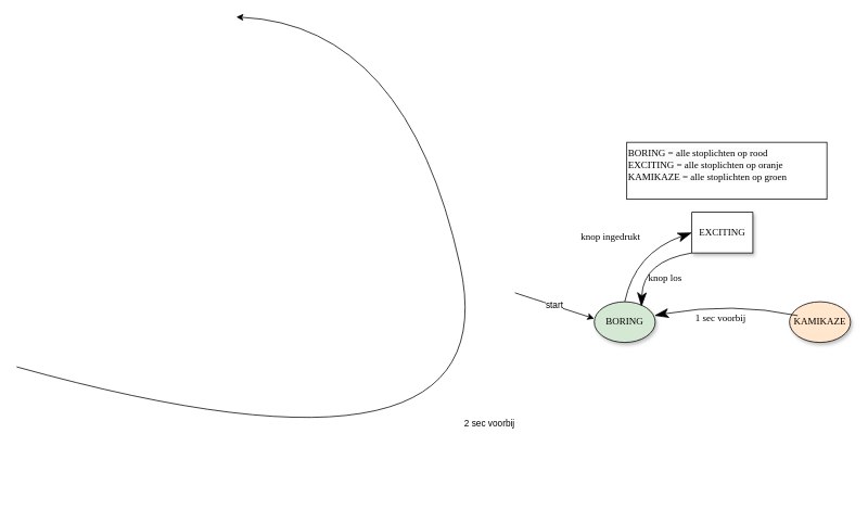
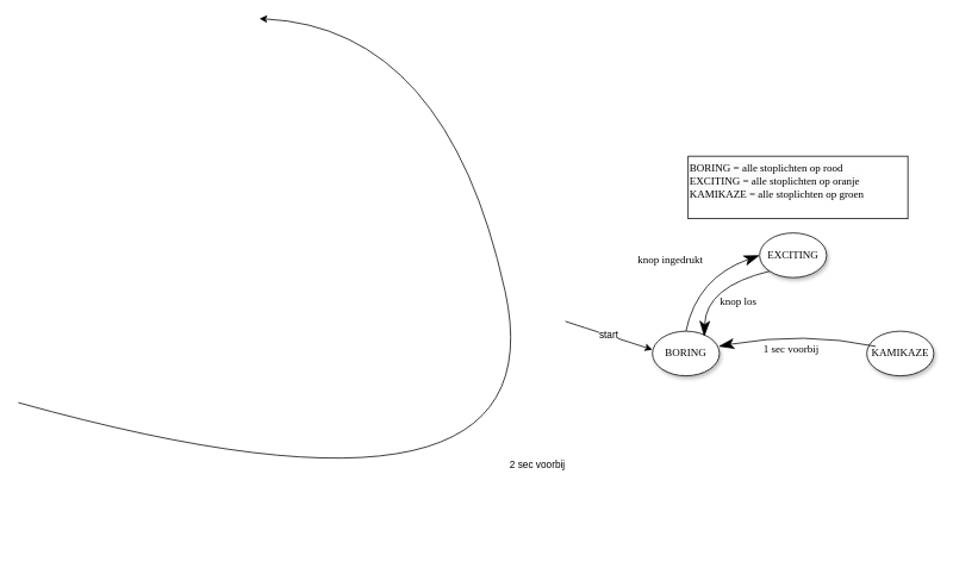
  <mxCell id="0" />
  <mxCell id="1" parent="0" />
  <mxCell id="2" value="2 sec voorbij" style="endArrow=classic;html=1;curved=1;exitX=1;exitY=0.5;exitDx=0;exitDy=0;entryX=1;entryY=0.5;entryDx=0;entryDy=0;" parent="1" edge="1"><mxGeometry x="0.018" y="7" width="50" height="50" relative="1" as="geometry"><mxPoint x="20" y="450" as="sourcePoint" /><mxPoint x="290" y="20" as="targetPoint" /><Array as="points"><mxPoint x="630" y="620" /><mxPoint x="500" y="30" /></Array><mxPoint as="offset" /></mxGeometry></mxCell>
  <mxCell id="3" value="start" style="endArrow=classic;html=1;curved=1;entryX=0;entryY=0;entryDx=0;entryDy=0;" parent="1" edge="1"><mxGeometry width="50" height="50" relative="1" as="geometry"><mxPoint x="632.43" y="359" as="sourcePoint" /><mxPoint x="730.004" y="390.716" as="targetPoint" /></mxGeometry></mxCell>
- <mxCell id="4" value="&lt;span&gt;EXCITING&lt;/span&gt;" style="whiteSpace=wrap;html=1;shadow=1;comic=0;labelBackgroundColor=none;strokeWidth=1;fontFamily=Verdana;fontSize=12;align=center;rounded=0;" vertex="1" parent="1"><mxGeometry x="850" y="260" width="75" height="50" as="geometry" /></mxCell>
- <mxCell id="5" value="&lt;span&gt;KAMIKAZE&lt;/span&gt;" style="ellipse;whiteSpace=wrap;html=1;rounded=0;shadow=1;comic=0;labelBackgroundColor=none;strokeWidth=1;fontFamily=Verdana;fontSize=12;align=center;fillColor=#ffe6cc;" vertex="1" parent="1"><mxGeometry x="970" y="370" width="75" height="50" as="geometry" /></mxCell>
- <mxCell id="6" value="&lt;span&gt;BORING&lt;/span&gt;" style="ellipse;whiteSpace=wrap;html=1;rounded=0;shadow=1;comic=0;labelBackgroundColor=none;strokeWidth=1;fontFamily=Verdana;fontSize=12;align=center;fillColor=#d5e8d4;" vertex="1" parent="1"><mxGeometry x="730" y="370" width="75" height="50" as="geometry" /></mxCell>
+ <mxCell id="4" value="&lt;span&gt;EXCITING&lt;/span&gt;" style="ellipse;whiteSpace=wrap;html=1;rounded=0;shadow=1;comic=0;labelBackgroundColor=none;strokeWidth=1;fontFamily=Verdana;fontSize=12;align=center;" vertex="1" parent="1"><mxGeometry x="850" y="260" width="75" height="50" as="geometry" /></mxCell>
+ <mxCell id="5" value="&lt;span&gt;KAMIKAZE&lt;/span&gt;" style="ellipse;whiteSpace=wrap;html=1;rounded=0;shadow=1;comic=0;labelBackgroundColor=none;strokeWidth=1;fontFamily=Verdana;fontSize=12;align=center;" vertex="1" parent="1"><mxGeometry x="970" y="370" width="75" height="50" as="geometry" /></mxCell>
+ <mxCell id="6" value="&lt;span&gt;BORING&lt;/span&gt;" style="ellipse;whiteSpace=wrap;html=1;rounded=0;shadow=1;comic=0;labelBackgroundColor=none;strokeWidth=1;fontFamily=Verdana;fontSize=12;align=center;" vertex="1" parent="1"><mxGeometry x="730" y="370" width="75" height="50" as="geometry" /></mxCell>
  <mxCell id="7" value="1 sec voorbij" style="edgeStyle=none;html=1;labelBackgroundColor=none;startArrow=none;startFill=0;startSize=5;endArrow=classicThin;endFill=1;endSize=15;jettySize=auto;orthogonalLoop=1;strokeColor=#000000;strokeWidth=1;fontFamily=Verdana;fontSize=12;curved=1;entryX=1;entryY=0;entryDx=0;entryDy=0;" edge="1" parent="1"><mxGeometry x="0.115" y="18" relative="1" as="geometry"><mxPoint x="980" y="387" as="sourcePoint" /><Array as="points"><mxPoint x="900" y="370" /></Array><mxPoint x="804" y="387" as="targetPoint" /><mxPoint as="offset" /></mxGeometry></mxCell>
  <mxCell id="8" value="knop ingedrukt" style="edgeStyle=none;html=1;labelBackgroundColor=none;startArrow=none;startFill=0;startSize=5;endArrow=classicThin;endFill=1;endSize=15;jettySize=auto;orthogonalLoop=1;strokeColor=#000000;strokeWidth=1;fontFamily=Verdana;fontSize=12;exitX=0.5;exitY=0;exitDx=0;exitDy=0;curved=1;entryX=0;entryY=0.5;entryDx=0;entryDy=0;" edge="1" parent="1" source="6" target="4"><mxGeometry x="-0.096" y="36" relative="1" as="geometry"><mxPoint x="1018" y="380" as="sourcePoint" /><Array as="points"><mxPoint x="780" y="310" /></Array><mxPoint x="935" y="295" as="targetPoint" /><mxPoint x="-18" y="14" as="offset" /></mxGeometry></mxCell>
  <mxCell id="9" value="knop los" style="edgeStyle=none;html=1;labelBackgroundColor=none;startArrow=none;startFill=0;startSize=5;endArrow=classicThin;endFill=1;endSize=15;jettySize=auto;orthogonalLoop=1;strokeColor=#000000;strokeWidth=1;fontFamily=Verdana;fontSize=12;exitX=0;exitY=1;exitDx=0;exitDy=0;curved=1;entryX=0.773;entryY=0.12;entryDx=0;entryDy=0;entryPerimeter=0;" edge="1" parent="1" source="4" target="6"><mxGeometry x="-0.347" y="25" relative="1" as="geometry"><mxPoint x="778" y="380" as="sourcePoint" /><Array as="points"><mxPoint x="790" y="320" /></Array><mxPoint x="860" y="295" as="targetPoint" /><mxPoint as="offset" /></mxGeometry></mxCell>
  <mxCell id="10" value="&lt;span style=&quot;color: rgb(0, 0, 0); font-family: Verdana; font-size: 12px; font-style: normal; font-variant-ligatures: normal; font-variant-caps: normal; font-weight: 400; letter-spacing: normal; orphans: 2; text-align: center; text-indent: 0px; text-transform: none; widows: 2; word-spacing: 0px; -webkit-text-stroke-width: 0px; background-color: rgb(251, 251, 251); text-decoration-thickness: initial; text-decoration-style: initial; text-decoration-color: initial; float: none; display: inline !important;&quot;&gt;BORING = alle stoplichten op rood&lt;br&gt;EXCITING = alle stoplichten op oranje&lt;br&gt;KAMIKAZE = alle stoplichten op groen&lt;br&gt;&lt;/span&gt;" style="text;whiteSpace=wrap;html=1;strokeColor=default;" vertex="1" parent="1"><mxGeometry x="770" y="174" width="246" height="70" as="geometry" /></mxCell>
